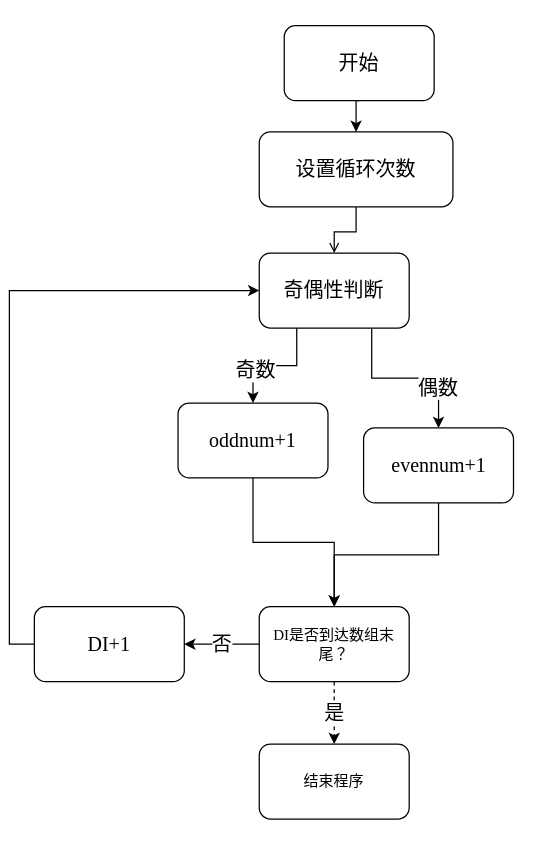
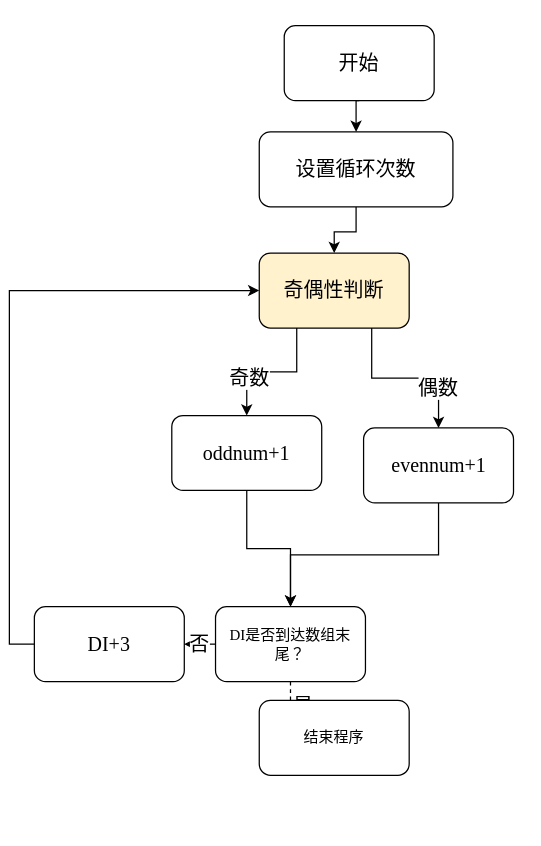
  <mxCell id="0" />
  <mxCell id="1" parent="0" />
  <mxCell id="2" style="edgeStyle=orthogonalEdgeStyle;rounded=0;orthogonalLoop=1;jettySize=auto;html=1;exitX=0.5;exitY=1;exitDx=0;exitDy=0;entryX=0.5;entryY=0;entryDx=0;entryDy=0;fontFamily=Times New Roman;fontSize=16;" parent="1" source="3" target="14" edge="1"><mxGeometry relative="1" as="geometry" /></mxCell>
  <mxCell id="3" value="&lt;font style=&quot;font-size: 16px;&quot;&gt;开始&lt;/font&gt;" style="rounded=1;whiteSpace=wrap;html=1;fontFamily=Times New Roman;fontSize=16;" parent="1" vertex="1"><mxGeometry x="220" y="20" width="120" height="60" as="geometry" /></mxCell>
  <mxCell id="4" style="edgeStyle=orthogonalEdgeStyle;rounded=0;orthogonalLoop=1;jettySize=auto;html=1;exitX=0.75;exitY=1;exitDx=0;exitDy=0;fontFamily=Times New Roman;entryX=0.5;entryY=0;entryDx=0;entryDy=0;fontSize=16;" parent="1" source="8" target="12" edge="1"><mxGeometry relative="1" as="geometry"><mxPoint x="350" y="312" as="targetPoint" /></mxGeometry></mxCell>
  <mxCell id="5" value="&lt;font style=&quot;font-size: 16px;&quot;&gt;偶数&lt;/font&gt;" style="text;html=1;resizable=0;points=[];align=center;verticalAlign=middle;labelBackgroundColor=#ffffff;fontFamily=Times New Roman;fontSize=16;" parent="4" vertex="1" connectable="0"><mxGeometry x="0.509" y="-1" relative="1" as="geometry"><mxPoint as="offset" /></mxGeometry></mxCell>
  <mxCell id="6" style="edgeStyle=orthogonalEdgeStyle;rounded=0;orthogonalLoop=1;jettySize=auto;html=1;exitX=0.25;exitY=1;exitDx=0;exitDy=0;fontFamily=Times New Roman;entryX=0.5;entryY=0;entryDx=0;entryDy=0;fontSize=16;" parent="1" source="8" target="10" edge="1"><mxGeometry relative="1" as="geometry"><mxPoint x="180" y="312" as="targetPoint" /></mxGeometry></mxCell>
  <mxCell id="7" value="&lt;font style=&quot;font-size: 16px;&quot;&gt;奇数&lt;/font&gt;" style="text;html=1;resizable=0;points=[];align=center;verticalAlign=middle;labelBackgroundColor=#ffffff;fontFamily=Times New Roman;fontSize=16;" parent="6" vertex="1" connectable="0"><mxGeometry x="0.429" y="1" relative="1" as="geometry"><mxPoint as="offset" /></mxGeometry></mxCell>
- <mxCell id="8" value="&lt;font style=&quot;font-size: 16px;&quot;&gt;奇偶性判断&lt;/font&gt;" style="rounded=1;whiteSpace=wrap;html=1;fontFamily=Times New Roman;horizontal=1;fontSize=16;" parent="1" vertex="1"><mxGeometry x="200" y="202" width="120" height="60" as="geometry" /></mxCell>
+ <mxCell id="8" value="&lt;font style=&quot;font-size: 16px;&quot;&gt;奇偶性判断&lt;/font&gt;" style="rounded=1;whiteSpace=wrap;html=1;fontFamily=Times New Roman;horizontal=1;fontSize=16;fillColor=#fff2cc;" parent="1" vertex="1"><mxGeometry x="200" y="202" width="120" height="60" as="geometry" /></mxCell>
  <mxCell id="9" style="edgeStyle=orthogonalEdgeStyle;rounded=0;orthogonalLoop=1;jettySize=auto;html=1;exitX=0.5;exitY=1;exitDx=0;exitDy=0;fontSize=16;entryX=0.5;entryY=0;entryDx=0;entryDy=0;" parent="1" source="10" target="19" edge="1"><mxGeometry relative="1" as="geometry"><mxPoint x="210" y="445" as="targetPoint" /></mxGeometry></mxCell>
- <mxCell id="10" value="&lt;font style=&quot;font-size: 16px;&quot;&gt;oddnum+1&lt;/font&gt;" style="rounded=1;whiteSpace=wrap;html=1;fontFamily=Times New Roman;fontSize=16;" parent="1" vertex="1"><mxGeometry x="135" y="322" width="120" height="60" as="geometry" /></mxCell>
+ <mxCell id="10" value="&lt;font style=&quot;font-size: 16px;&quot;&gt;oddnum+1&lt;/font&gt;" style="rounded=1;whiteSpace=wrap;html=1;fontFamily=Times New Roman;fontSize=16;" parent="1" vertex="1"><mxGeometry x="130" y="332" width="120" height="60" as="geometry" /></mxCell>
  <mxCell id="11" style="edgeStyle=orthogonalEdgeStyle;rounded=0;orthogonalLoop=1;jettySize=auto;html=1;fontSize=16;entryX=0.5;entryY=0;entryDx=0;entryDy=0;" parent="1" source="12" target="19" edge="1"><mxGeometry relative="1" as="geometry"><mxPoint x="310" y="445" as="targetPoint" /></mxGeometry></mxCell>
  <mxCell id="12" value="&lt;font style=&quot;font-size: 16px;&quot;&gt;evennum+1&lt;/font&gt;" style="rounded=1;whiteSpace=wrap;html=1;fontFamily=Times New Roman;fontSize=16;" parent="1" vertex="1"><mxGeometry x="283.5" y="342" width="120" height="60" as="geometry" /></mxCell>
- <mxCell id="13" style="edgeStyle=orthogonalEdgeStyle;rounded=0;orthogonalLoop=1;jettySize=auto;html=1;exitX=0.5;exitY=1;exitDx=0;exitDy=0;fontFamily=Times New Roman;entryX=0.5;entryY=0;entryDx=0;entryDy=0;fontSize=16;endArrow=open;" parent="1" source="14" target="8" edge="1"><mxGeometry relative="1" as="geometry"><mxPoint x="140" y="102" as="targetPoint" /></mxGeometry></mxCell>
+ <mxCell id="13" style="edgeStyle=orthogonalEdgeStyle;rounded=0;orthogonalLoop=1;jettySize=auto;html=1;exitX=0.5;exitY=1;exitDx=0;exitDy=0;fontFamily=Times New Roman;entryX=0.5;entryY=0;entryDx=0;entryDy=0;fontSize=16;" parent="1" source="14" target="8" edge="1"><mxGeometry relative="1" as="geometry"><mxPoint x="140" y="102" as="targetPoint" /></mxGeometry></mxCell>
  <mxCell id="14" value="&lt;font style=&quot;font-size: 16px;&quot;&gt;设置循环次数&lt;/font&gt;" style="rounded=1;whiteSpace=wrap;html=1;fontFamily=Times New Roman;fontSize=16;" parent="1" vertex="1"><mxGeometry x="200" y="105" width="155" height="60" as="geometry" /></mxCell>
  <mxCell id="15" style="edgeStyle=orthogonalEdgeStyle;rounded=0;orthogonalLoop=1;jettySize=auto;html=1;exitX=0;exitY=0.5;exitDx=0;exitDy=0;entryX=0;entryY=0.5;entryDx=0;entryDy=0;fontSize=16;" parent="1" source="16" target="8" edge="1"><mxGeometry relative="1" as="geometry" /></mxCell>
- <mxCell id="16" value="DI+1" style="rounded=1;whiteSpace=wrap;html=1;fontFamily=Times New Roman;fontSize=16;" parent="1" vertex="1"><mxGeometry x="20" y="485" width="120" height="60" as="geometry" /></mxCell>
+ <mxCell id="16" value="DI+3" style="rounded=1;whiteSpace=wrap;html=1;fontFamily=Times New Roman;fontSize=16;" parent="1" vertex="1"><mxGeometry x="20" y="485" width="120" height="60" as="geometry" /></mxCell>
  <mxCell id="17" value="是" style="edgeStyle=orthogonalEdgeStyle;rounded=0;orthogonalLoop=1;jettySize=auto;html=1;fontSize=16;dashed=1;" parent="1" source="19" target="20" edge="1"><mxGeometry relative="1" as="geometry"><mxPoint x="260" y="575" as="targetPoint" /></mxGeometry></mxCell>
  <mxCell id="18" value="否" style="edgeStyle=orthogonalEdgeStyle;rounded=0;orthogonalLoop=1;jettySize=auto;html=1;exitX=0;exitY=0.5;exitDx=0;exitDy=0;entryX=1;entryY=0.5;entryDx=0;entryDy=0;fontSize=16;" parent="1" source="19" target="16" edge="1"><mxGeometry relative="1" as="geometry" /></mxCell>
- <mxCell id="19" value="DI是否到达数组末尾？" style="rounded=1;whiteSpace=wrap;html=1;fontFamily=Times New Roman;" parent="1" vertex="1"><mxGeometry x="200" y="485" width="120" height="60" as="geometry" /></mxCell>
- <mxCell id="20" value="结束程序" style="rounded=1;whiteSpace=wrap;html=1;fontFamily=Times New Roman;" parent="1" vertex="1"><mxGeometry x="200" y="595" width="120" height="60" as="geometry" /></mxCell>
+ <mxCell id="19" value="DI是否到达数组末尾？" style="rounded=1;whiteSpace=wrap;html=1;fontFamily=Times New Roman;" parent="1" vertex="1"><mxGeometry x="165" y="485" width="120" height="60" as="geometry" /></mxCell>
+ <mxCell id="20" value="结束程序" style="rounded=1;whiteSpace=wrap;html=1;fontFamily=Times New Roman;" parent="1" vertex="1"><mxGeometry x="200" y="560" width="120" height="60" as="geometry" /></mxCell>
